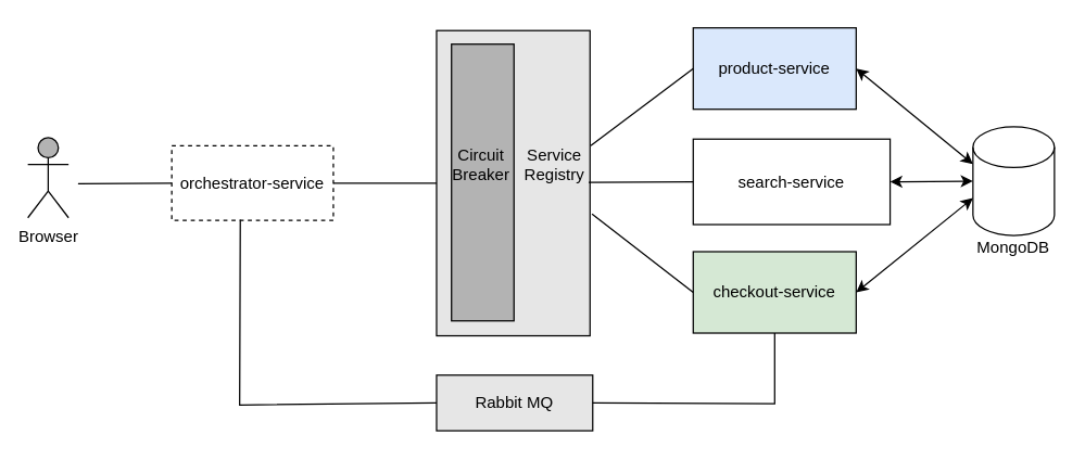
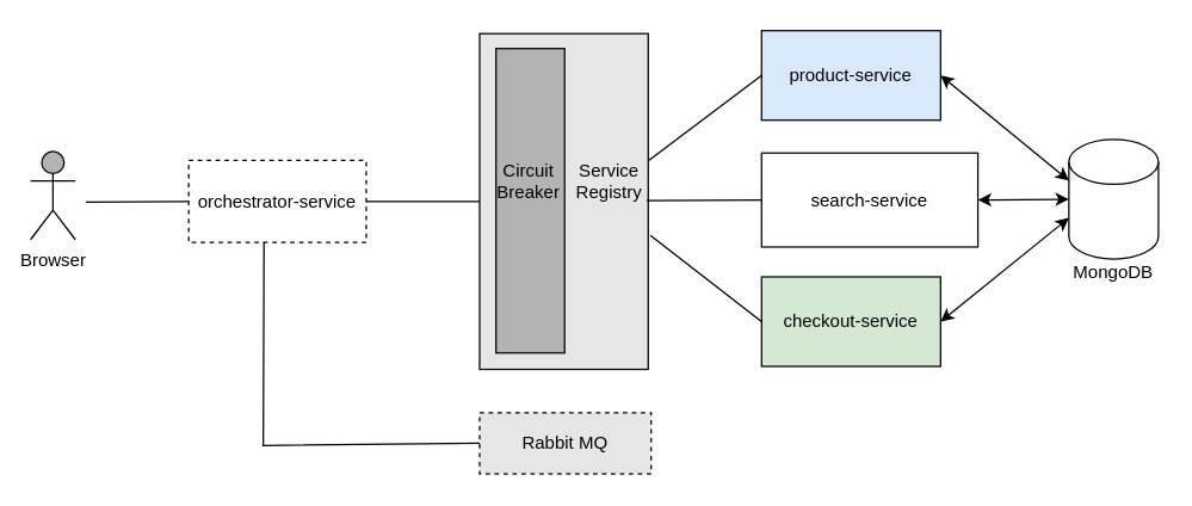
  <mxCell id="0" />
  <mxCell id="1" parent="0" />
  <mxCell id="2" value="" style="rounded=0;whiteSpace=wrap;html=1;fillColor=#E6E6E6;" vertex="1" parent="1"><mxGeometry x="321" y="22" width="113" height="225" as="geometry" /></mxCell>
  <mxCell id="3" value="" style="rounded=0;whiteSpace=wrap;html=1;fillColor=#B3B3B3;" vertex="1" parent="1"><mxGeometry x="332" y="32" width="46" height="204" as="geometry" /></mxCell>
  <mxCell id="4" value="product-service" style="rounded=0;whiteSpace=wrap;html=1;fillColor=#dae8fc;" vertex="1" parent="1"><mxGeometry x="510" y="20" width="120" height="60" as="geometry" /></mxCell>
  <mxCell id="5" value="&lt;span&gt;search-service&lt;/span&gt;" style="rounded=0;whiteSpace=wrap;html=1;" vertex="1" parent="1"><mxGeometry x="510" y="102" width="145" height="63" as="geometry" /></mxCell>
  <mxCell id="6" value="checkout-service" style="rounded=0;whiteSpace=wrap;html=1;fillColor=#d5e8d4;" vertex="1" parent="1"><mxGeometry x="510" y="185" width="120" height="60" as="geometry" /></mxCell>
  <mxCell id="7" value="orchestrator-service" style="rounded=0;whiteSpace=wrap;html=1;dashed=1;" vertex="1" parent="1"><mxGeometry x="126" y="107" width="119" height="55" as="geometry" /></mxCell>
- <mxCell id="8" value="Rabbit MQ" style="rounded=0;whiteSpace=wrap;html=1;fillColor=#E6E6E6;" vertex="1" parent="1"><mxGeometry x="321" y="276" width="115" height="41" as="geometry" /></mxCell>
+ <mxCell id="8" value="Rabbit MQ" style="rounded=0;whiteSpace=wrap;html=1;fillColor=#E6E6E6;dashed=1;" vertex="1" parent="1"><mxGeometry x="321" y="276" width="115" height="41" as="geometry" /></mxCell>
  <mxCell id="9" value="" style="shape=cylinder3;whiteSpace=wrap;html=1;boundedLbl=1;backgroundOutline=1;size=15;" vertex="1" parent="1"><mxGeometry x="716" y="93" width="60" height="80" as="geometry" /></mxCell>
  <mxCell id="10" value="Circuit Breaker" style="text;html=1;strokeColor=none;fillColor=none;align=center;verticalAlign=middle;whiteSpace=wrap;rounded=0;" vertex="1" parent="1"><mxGeometry x="334" y="53" width="40" height="136" as="geometry" /></mxCell>
  <mxCell id="11" value="" style="endArrow=classic;startArrow=classic;html=1;entryX=0;entryY=0.5;entryDx=0;entryDy=0;entryPerimeter=0;exitX=1;exitY=0.5;exitDx=0;exitDy=0;" edge="1" parent="1" source="5" target="9"><mxGeometry width="50" height="50" relative="1" as="geometry"><mxPoint x="380" y="163" as="sourcePoint" /><mxPoint x="430" y="113" as="targetPoint" /></mxGeometry></mxCell>
  <mxCell id="12" value="" style="endArrow=classic;startArrow=classic;html=1;entryX=0;entryY=0;entryDx=0;entryDy=52.5;entryPerimeter=0;exitX=1;exitY=0.5;exitDx=0;exitDy=0;" edge="1" parent="1" source="6" target="9"><mxGeometry width="50" height="50" relative="1" as="geometry"><mxPoint x="669" y="204" as="sourcePoint" /><mxPoint x="746" y="210.5" as="targetPoint" /></mxGeometry></mxCell>
  <mxCell id="13" value="" style="endArrow=classic;startArrow=classic;html=1;entryX=0;entryY=0;entryDx=0;entryDy=27.5;entryPerimeter=0;exitX=1;exitY=0.5;exitDx=0;exitDy=0;" edge="1" parent="1" source="4" target="9"><mxGeometry width="50" height="50" relative="1" as="geometry"><mxPoint x="671" y="28" as="sourcePoint" /><mxPoint x="748" y="34.5" as="targetPoint" /></mxGeometry></mxCell>
  <mxCell id="14" value="" style="endArrow=none;html=1;entryX=0;entryY=0.5;entryDx=0;entryDy=0;exitX=1.005;exitY=0.377;exitDx=0;exitDy=0;exitPerimeter=0;" edge="1" parent="1" source="2" target="4"><mxGeometry width="50" height="50" relative="1" as="geometry"><mxPoint x="433" y="114" as="sourcePoint" /><mxPoint x="514" y="97" as="targetPoint" /></mxGeometry></mxCell>
  <mxCell id="15" value="" style="endArrow=none;html=1;entryX=0;entryY=0.5;entryDx=0;entryDy=0;" edge="1" parent="1" target="5"><mxGeometry width="50" height="50" relative="1" as="geometry"><mxPoint x="433" y="134" as="sourcePoint" /><mxPoint x="541.034" y="76.925" as="targetPoint" /></mxGeometry></mxCell>
  <mxCell id="16" value="" style="endArrow=none;html=1;entryX=0;entryY=0.5;entryDx=0;entryDy=0;exitX=1.013;exitY=0.601;exitDx=0;exitDy=0;exitPerimeter=0;" edge="1" parent="1" source="2" target="6"><mxGeometry width="50" height="50" relative="1" as="geometry"><mxPoint x="444" y="161" as="sourcePoint" /><mxPoint x="526" y="170" as="targetPoint" /></mxGeometry></mxCell>
  <mxCell id="17" value="MongoDB" style="text;html=1;strokeColor=none;fillColor=none;align=center;verticalAlign=middle;whiteSpace=wrap;rounded=0;" vertex="1" parent="1"><mxGeometry x="715" y="172" width="62" height="20" as="geometry" /></mxCell>
  <mxCell id="18" value="" style="endArrow=none;html=1;entryX=0;entryY=0.5;entryDx=0;entryDy=0;exitX=1;exitY=0.5;exitDx=0;exitDy=0;" edge="1" parent="1" source="7" target="2"><mxGeometry width="50" height="50" relative="1" as="geometry"><mxPoint x="262" y="90" as="sourcePoint" /><mxPoint x="337.435" y="33.175" as="targetPoint" /></mxGeometry></mxCell>
  <mxCell id="19" value="Service&lt;br&gt;Registry" style="text;html=1;strokeColor=none;fillColor=none;align=center;verticalAlign=middle;whiteSpace=wrap;rounded=0;" vertex="1" parent="1"><mxGeometry x="388" y="88.5" width="40" height="65" as="geometry" /></mxCell>
  <mxCell id="20" value="" style="endArrow=none;html=1;entryX=0;entryY=0.5;entryDx=0;entryDy=0;exitX=0.424;exitY=0.988;exitDx=0;exitDy=0;exitPerimeter=0;rounded=0;" edge="1" parent="1" source="7" target="8"><mxGeometry width="50" height="50" relative="1" as="geometry"><mxPoint x="246" y="201" as="sourcePoint" /><mxPoint x="322" y="201" as="targetPoint" /><Array as="points"><mxPoint x="176" y="298" /></Array></mxGeometry></mxCell>
- <mxCell id="21" value="" style="endArrow=none;html=1;entryX=0.5;entryY=1;entryDx=0;entryDy=0;exitX=1;exitY=0.5;exitDx=0;exitDy=0;rounded=0;" edge="1" parent="1" source="8" target="6"><mxGeometry width="50" height="50" relative="1" as="geometry"><mxPoint x="523" y="329" as="sourcePoint" /><mxPoint x="573" y="279" as="targetPoint" /><Array as="points"><mxPoint x="570" y="297" /></Array></mxGeometry></mxCell>
  <mxCell id="22" value="Browser" style="shape=umlActor;verticalLabelPosition=bottom;verticalAlign=top;html=1;outlineConnect=0;fillColor=#B3B3B3;" vertex="1" parent="1"><mxGeometry x="20" y="101" width="30" height="59" as="geometry" /></mxCell>
  <mxCell id="23" value="" style="endArrow=none;html=1;entryX=0;entryY=0.5;entryDx=0;entryDy=0;endFill=0;" edge="1" parent="1" target="7"><mxGeometry width="50" height="50" relative="1" as="geometry"><mxPoint x="57" y="135" as="sourcePoint" /><mxPoint x="118" y="118" as="targetPoint" /></mxGeometry></mxCell>
